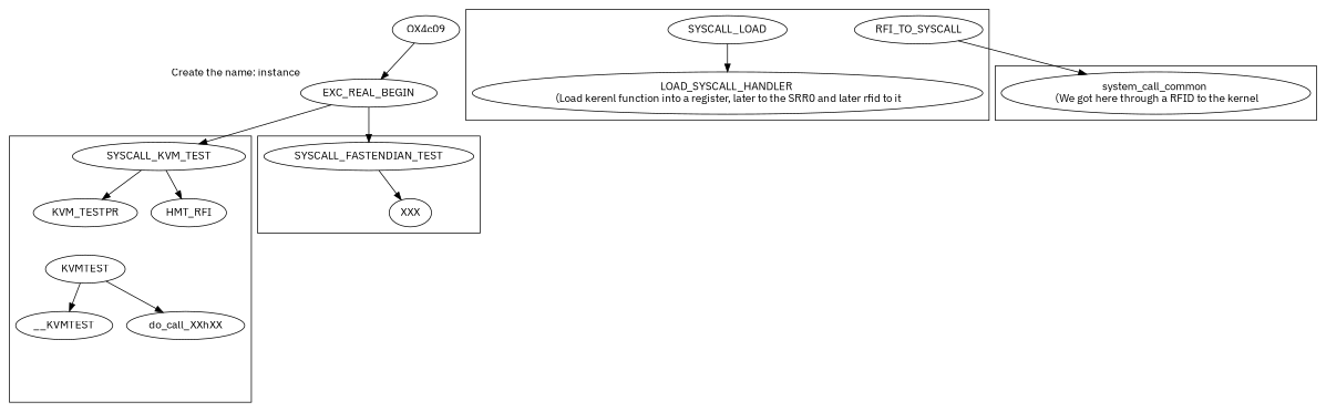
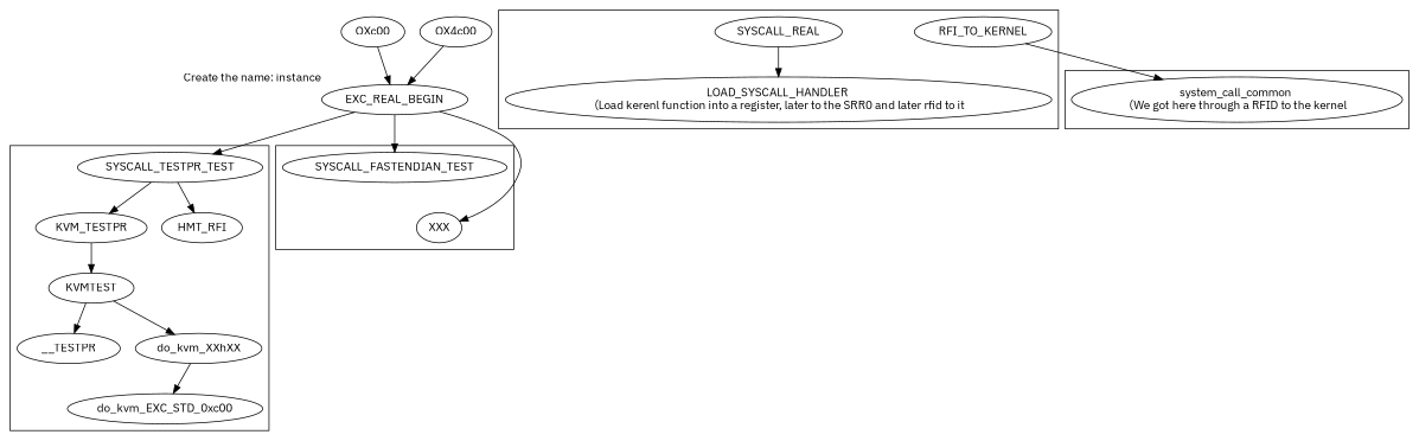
  digraph {
    compound=true
    fontname="IBM Plex Sans"
    forcelabels=true
    node [fontname="IBM Plex Sans"]
    edge [fontname="IBM Plex Sans"]
-   SYSCALL_KVM_TEST
+   SYSCALL_KVM_TEST [label=SYSCALL_TESTPR_TEST]
    KVM_TESTPR
    n3 [label=HMT_RFI]
    KVMTEST
-   __KVMTEST
-   do_kvm_XXhXX [label=do_call_XXhXX]
+   __KVMTEST [label=__TESTPR]
+   do_kvm_XXhXX
+   do_kvm_EXC_STD_0xc00
    SYSCALL_FASTENDIAN_TEST
    XXX
    LOAD_SYSCALL_HANDLER [label="\N \n (Load kerenl function into a register, later to the SRR0 and later rfid to it"]
-   SYSCALL_REAL [label=SYSCALL_LOAD]
-   RFI_TO_KERNEL [label=RFI_TO_SYSCALL]
+   SYSCALL_REAL
+   RFI_TO_KERNEL
    system_call_common [label="\N \n (We got here through a RFID to the kernel"]
    EXC_REAL_BEGIN [xlabel="Create the name: instance"]
-   OX4c00 [label=OX4c09]
+   OXc00
+   OX4c00
    subgraph cluster_1 {
      SYSCALL_KVM_TEST
      KVM_TESTPR
      n3
      KVMTEST
      __KVMTEST
      do_kvm_XXhXX
+     do_kvm_EXC_STD_0xc00
    }
    subgraph cluster_2 {
      SYSCALL_FASTENDIAN_TEST
      XXX
    }
    subgraph cluster_3 {
      LOAD_SYSCALL_HANDLER
      SYSCALL_REAL
      RFI_TO_KERNEL
    }
    subgraph cluster_4 {
      system_call_common
    }
    SYSCALL_KVM_TEST -> KVM_TESTPR
    SYSCALL_KVM_TEST -> n3
+   KVM_TESTPR -> KVMTEST
    KVMTEST -> __KVMTEST
    KVMTEST -> do_kvm_XXhXX
-   SYSCALL_FASTENDIAN_TEST -> XXX
+   do_kvm_XXhXX -> do_kvm_EXC_STD_0xc00
+   EXC_REAL_BEGIN -> XXX
    SYSCALL_REAL -> LOAD_SYSCALL_HANDLER
    RFI_TO_KERNEL -> system_call_common
    EXC_REAL_BEGIN -> SYSCALL_KVM_TEST
    EXC_REAL_BEGIN -> SYSCALL_FASTENDIAN_TEST
+   OXc00 -> EXC_REAL_BEGIN
    OX4c00 -> EXC_REAL_BEGIN
  }
